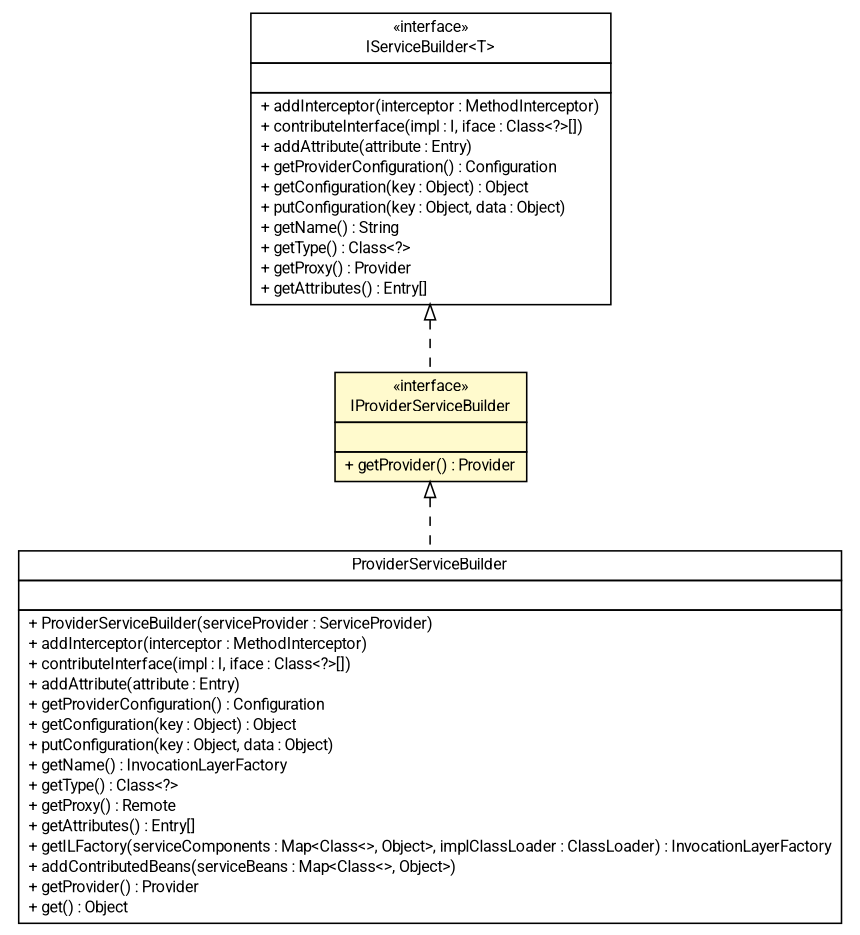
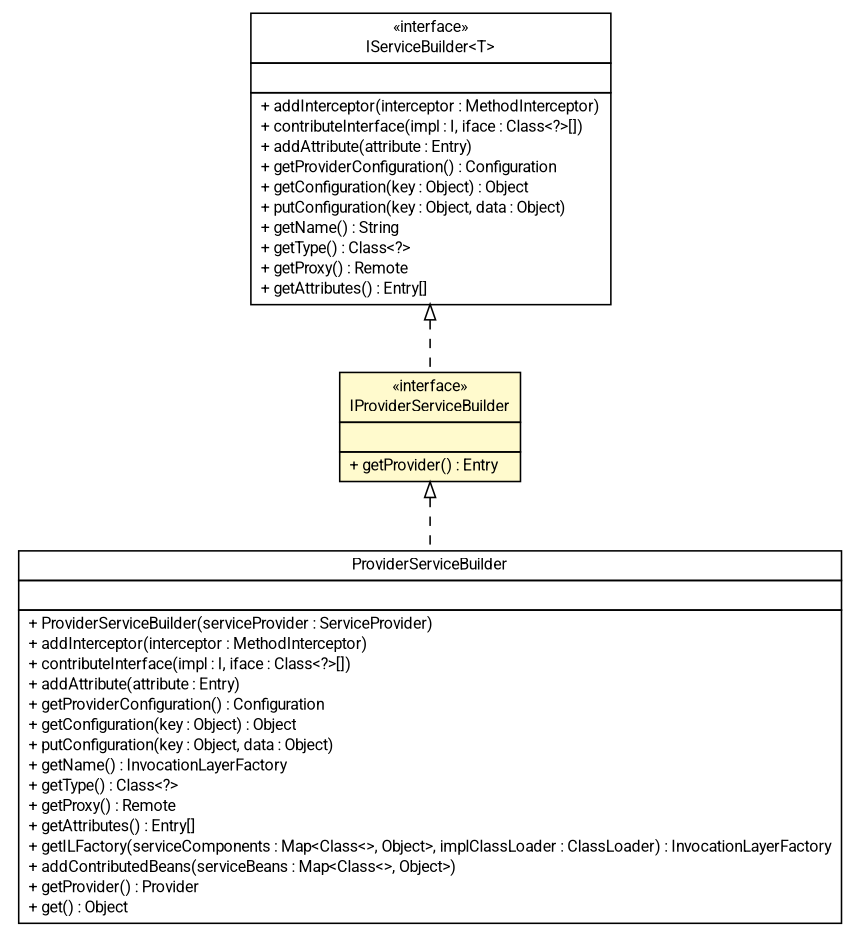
  digraph {
    fontname=Roboto
    nodesep=0.25
    ranksep=0.5
    node [fontcolor=black fontname=Roboto fontsize=10.0 shape=plaintext]
    edge [arrowtail=empty dir=back fontname=Roboto fontsize=10 headport=p labelfontname=Helvetica labelfontsize=10 style=dashed tailport=p]
-   n1 [label=<<table title="sorcer.core.service.IServiceBuilder" border="0" cellborder="1" cellspacing="0" cellpadding="2" port="p" href="./IServiceBuilder.html"> 		<tr><td><table border="0" cellspacing="0" cellpadding="1"> <tr><td align="center" balign="center"> &#171;interface&#187; </td></tr> <tr><td align="center" balign="center"> IServiceBuilder&lt;T&gt; </td></tr> 		</table></td></tr> 		<tr><td><table border="0" cellspacing="0" cellpadding="1"> <tr><td align="left" balign="left">  </td></tr> 		</table></td></tr> 		<tr><td><table border="0" cellspacing="0" cellpadding="1"> <tr><td align="left" balign="left"> + addInterceptor(interceptor : MethodInterceptor) </td></tr> <tr><td align="left" balign="left"> + contributeInterface(impl : I, iface : Class&lt;?&gt;[]) </td></tr> <tr><td align="left" balign="left"> + addAttribute(attribute : Entry) </td></tr> <tr><td align="left" balign="left"> + getProviderConfiguration() : Configuration </td></tr> <tr><td align="left" balign="left"> + getConfiguration(key : Object) : Object </td></tr> <tr><td align="left" balign="left"> + putConfiguration(key : Object, data : Object) </td></tr> <tr><td align="left" balign="left"> + getName() : String </td></tr> <tr><td align="left" balign="left"> + getType() : Class&lt;?&gt; </td></tr> <tr><td align="left" balign="left"> + getProxy() : Provider </td></tr> <tr><td align="left" balign="left"> + getAttributes() : Entry[] </td></tr> 		</table></td></tr> 		</table>>]
-   n2 [label=<<table title="sorcer.core.service.IProviderServiceBuilder" border="0" cellborder="1" cellspacing="0" cellpadding="2" port="p" bgcolor="lemonChiffon" href="./IProviderServiceBuilder.html"> 		<tr><td><table border="0" cellspacing="0" cellpadding="1"> <tr><td align="center" balign="center"> &#171;interface&#187; </td></tr> <tr><td align="center" balign="center"> IProviderServiceBuilder </td></tr> 		</table></td></tr> 		<tr><td><table border="0" cellspacing="0" cellpadding="1"> <tr><td align="left" balign="left">  </td></tr> 		</table></td></tr> 		<tr><td><table border="0" cellspacing="0" cellpadding="1"> <tr><td align="left" balign="left"> + getProvider() : Provider </td></tr> 		</table></td></tr> 		</table>>]
+   n1 [label=<<table title="sorcer.core.service.IServiceBuilder" border="0" cellborder="1" cellspacing="0" cellpadding="2" port="p" href="./IServiceBuilder.html"> 		<tr><td><table border="0" cellspacing="0" cellpadding="1"> <tr><td align="center" balign="center"> &#171;interface&#187; </td></tr> <tr><td align="center" balign="center"> IServiceBuilder&lt;T&gt; </td></tr> 		</table></td></tr> 		<tr><td><table border="0" cellspacing="0" cellpadding="1"> <tr><td align="left" balign="left">  </td></tr> 		</table></td></tr> 		<tr><td><table border="0" cellspacing="0" cellpadding="1"> <tr><td align="left" balign="left"> + addInterceptor(interceptor : MethodInterceptor) </td></tr> <tr><td align="left" balign="left"> + contributeInterface(impl : I, iface : Class&lt;?&gt;[]) </td></tr> <tr><td align="left" balign="left"> + addAttribute(attribute : Entry) </td></tr> <tr><td align="left" balign="left"> + getProviderConfiguration() : Configuration </td></tr> <tr><td align="left" balign="left"> + getConfiguration(key : Object) : Object </td></tr> <tr><td align="left" balign="left"> + putConfiguration(key : Object, data : Object) </td></tr> <tr><td align="left" balign="left"> + getName() : String </td></tr> <tr><td align="left" balign="left"> + getType() : Class&lt;?&gt; </td></tr> <tr><td align="left" balign="left"> + getProxy() : Remote </td></tr> <tr><td align="left" balign="left"> + getAttributes() : Entry[] </td></tr> 		</table></td></tr> 		</table>>]
+   n2 [label=<<table title="sorcer.core.service.IProviderServiceBuilder" border="0" cellborder="1" cellspacing="0" cellpadding="2" port="p" bgcolor="lemonChiffon" href="./IProviderServiceBuilder.html"> 		<tr><td><table border="0" cellspacing="0" cellpadding="1"> <tr><td align="center" balign="center"> &#171;interface&#187; </td></tr> <tr><td align="center" balign="center"> IProviderServiceBuilder </td></tr> 		</table></td></tr> 		<tr><td><table border="0" cellspacing="0" cellpadding="1"> <tr><td align="left" balign="left">  </td></tr> 		</table></td></tr> 		<tr><td><table border="0" cellspacing="0" cellpadding="1"> <tr><td align="left" balign="left"> + getProvider() : Entry </td></tr> 		</table></td></tr> 		</table>>]
    n3 [label=<<table title="sorcer.core.provider.container.ProviderServiceBuilder" border="0" cellborder="1" cellspacing="0" cellpadding="2" port="p" href="../provider/container/ProviderServiceBuilder.html"> 		<tr><td><table border="0" cellspacing="0" cellpadding="1"> <tr><td align="center" balign="center"> ProviderServiceBuilder </td></tr> 		</table></td></tr> 		<tr><td><table border="0" cellspacing="0" cellpadding="1"> <tr><td align="left" balign="left">  </td></tr> 		</table></td></tr> 		<tr><td><table border="0" cellspacing="0" cellpadding="1"> <tr><td align="left" balign="left"> + ProviderServiceBuilder(serviceProvider : ServiceProvider) </td></tr> <tr><td align="left" balign="left"> + addInterceptor(interceptor : MethodInterceptor) </td></tr> <tr><td align="left" balign="left"> + contributeInterface(impl : I, iface : Class&lt;?&gt;[]) </td></tr> <tr><td align="left" balign="left"> + addAttribute(attribute : Entry) </td></tr> <tr><td align="left" balign="left"> + getProviderConfiguration() : Configuration </td></tr> <tr><td align="left" balign="left"> + getConfiguration(key : Object) : Object </td></tr> <tr><td align="left" balign="left"> + putConfiguration(key : Object, data : Object) </td></tr> <tr><td align="left" balign="left"> + getName() : InvocationLayerFactory </td></tr> <tr><td align="left" balign="left"> + getType() : Class&lt;?&gt; </td></tr> <tr><td align="left" balign="left"> + getProxy() : Remote </td></tr> <tr><td align="left" balign="left"> + getAttributes() : Entry[] </td></tr> <tr><td align="left" balign="left"> + getILFactory(serviceComponents : Map&lt;Class&lt;&gt;, Object&gt;, implClassLoader : ClassLoader) : InvocationLayerFactory </td></tr> <tr><td align="left" balign="left"> + addContributedBeans(serviceBeans : Map&lt;Class&lt;&gt;, Object&gt;) </td></tr> <tr><td align="left" balign="left"> + getProvider() : Provider </td></tr> <tr><td align="left" balign="left"> + get() : Object </td></tr> 		</table></td></tr> 		</table>>]
    n1 -> n2
    n2 -> n3
  }
